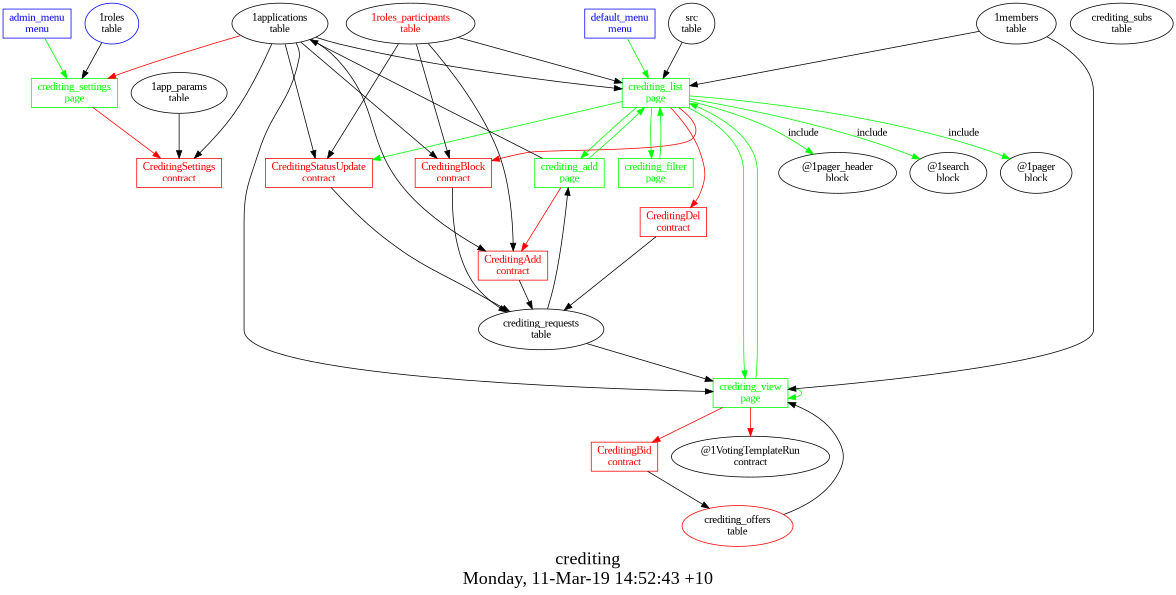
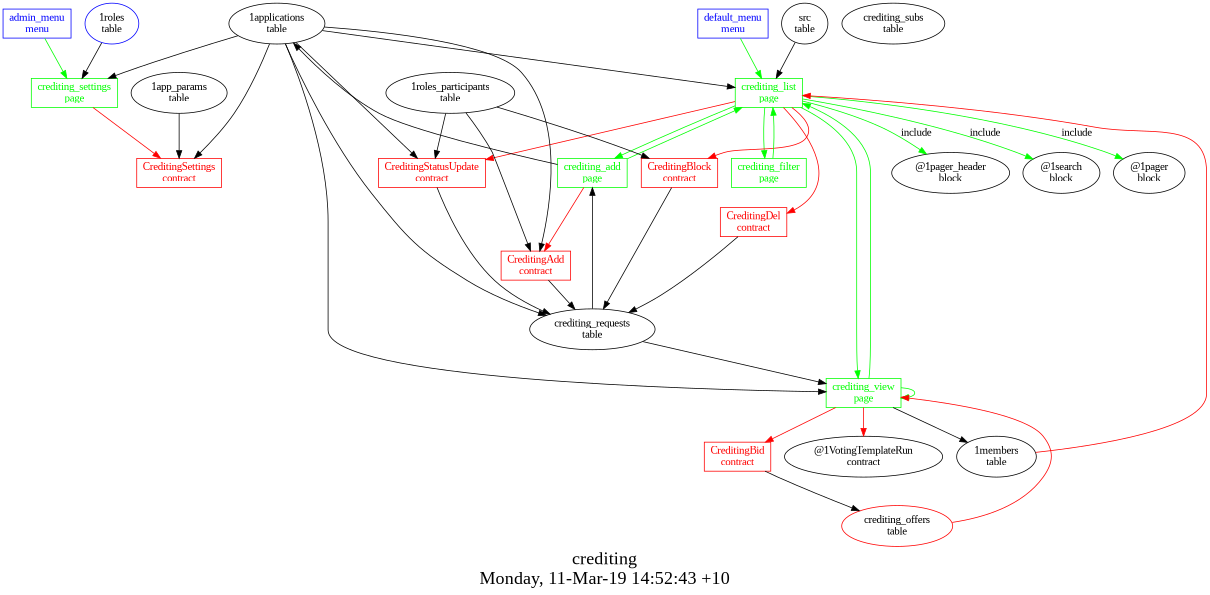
  digraph {
    fontname="Liberation Serif"
    fontsize=24
    label="сrediting\nMonday, 11-Mar-19 14:52:43 +10"
    nojustify=true
    ordering=out
    rankdir=TB
    node [fontname="Liberation Serif"]
    edge [fontname="Liberation Serif"]
    "admin_menu\nmenu" [color=blue fontcolor=blue group=menus shape=record]
    "crediting_settings\npage" [color=green fontcolor=green group=pages shape=record]
    "CreditingSettings\ncontract" [color=red fontcolor=red group=contracts shape=record]
    "default_menu\nmenu" [color=blue fontcolor=blue group=menus shape=record]
    "crediting_list\npage" [color=green fontcolor=green group=pages shape=record]
    "crediting_add\npage" [color=green fontcolor=green group=pages shape=record]
    "crediting_filter\npage" [color=green fontcolor=green group=pages shape=record]
    "CreditingStatusUpdate\ncontract" [color=red fontcolor=red group=contracts shape=record]
    "CreditingDel\ncontract" [color=red fontcolor=red group=contracts shape=record]
    "CreditingBlock\ncontract" [color=red fontcolor=red group=contracts shape=record]
    "crediting_view\npage" [color=green fontcolor=green group=pages shape=record]
    "@1pager_header\nblock"
    "@1search\nblock"
    "@1pager\nblock"
    "CreditingAdd\ncontract" [color=red fontcolor=red group=contracts shape=record]
    "1applications\ntable"
    "crediting_requests\ntable" [group=tables]
    "CreditingBid\ncontract" [color=red fontcolor=red group=contracts shape=record]
    "@1VotingTemplateRun\ncontract"
-   "1roles_participants\ntable" [fontcolor=red]
+   "1roles_participants\ntable"
    "src\ntable"
    "1members\ntable"
    "crediting_offers\ntable" [color=red group=tables]
    "1roles\ntable" [color=blue]
    "1app_params\ntable"
    "crediting_subs\ntable" [group=tables]
    "admin_menu\nmenu" -> "crediting_settings\npage" [color=green]
    "crediting_settings\npage" -> "CreditingSettings\ncontract" [color=red]
    "default_menu\nmenu" -> "crediting_list\npage" [color=green]
    "crediting_list\npage" -> "crediting_add\npage" [color=green]
    "crediting_list\npage" -> "crediting_filter\npage" [color=green]
-   "crediting_list\npage" -> "CreditingStatusUpdate\ncontract" [color=green]
+   "crediting_list\npage" -> "CreditingStatusUpdate\ncontract" [color=red]
    "crediting_list\npage" -> "CreditingDel\ncontract" [color=red]
    "crediting_list\npage" -> "CreditingBlock\ncontract" [color=red]
    "crediting_list\npage" -> "crediting_view\npage" [color=green]
    "crediting_list\npage" -> "@1pager_header\nblock" [color=green label=include]
    "crediting_list\npage" -> "@1search\nblock" [color=green label=include]
    "crediting_list\npage" -> "@1pager\nblock" [color=green label=include]
    "crediting_add\npage" -> "crediting_list\npage" [color=green]
    "crediting_add\npage" -> "CreditingAdd\ncontract" [color=red]
    "crediting_add\npage" -> "1applications\ntable"
    "crediting_filter\npage" -> "crediting_list\npage" [color=green]
    "CreditingStatusUpdate\ncontract" -> "crediting_requests\ntable"
    "CreditingDel\ncontract" -> "crediting_requests\ntable"
    "CreditingBlock\ncontract" -> "crediting_requests\ntable"
    "crediting_view\npage" -> "crediting_list\npage" [color=green]
    "crediting_view\npage" -> "crediting_view\npage" [color=green]
    "crediting_view\npage" -> "CreditingBid\ncontract" [color=red]
    "crediting_view\npage" -> "@1VotingTemplateRun\ncontract" [color=red]
    "CreditingAdd\ncontract" -> "crediting_requests\ntable"
-   "1applications\ntable" -> "crediting_settings\npage" [color=red]
+   "1applications\ntable" -> "crediting_settings\npage"
    "1applications\ntable" -> "CreditingSettings\ncontract"
    "1applications\ntable" -> "crediting_list\npage"
    "1applications\ntable" -> "CreditingStatusUpdate\ncontract"
-   "1applications\ntable" -> "CreditingBlock\ncontract"
+   "1applications\ntable" -> "crediting_requests\ntable"
    "1applications\ntable" -> "crediting_view\npage"
    "1applications\ntable" -> "CreditingAdd\ncontract"
    "crediting_requests\ntable" -> "crediting_add\npage"
    "crediting_requests\ntable" -> "crediting_view\npage"
    "CreditingBid\ncontract" -> "crediting_offers\ntable"
-   "1roles_participants\ntable" -> "crediting_list\npage"
    "1roles_participants\ntable" -> "CreditingStatusUpdate\ncontract"
    "1roles_participants\ntable" -> "CreditingBlock\ncontract"
    "1roles_participants\ntable" -> "CreditingAdd\ncontract"
    "src\ntable" -> "crediting_list\npage"
-   "1members\ntable" -> "crediting_list\npage"
-   "1members\ntable" -> "crediting_view\npage"
-   "crediting_offers\ntable" -> "crediting_view\npage"
+   "1members\ntable" -> "crediting_list\npage" [color=red]
+   "crediting_view\npage" -> "1members\ntable"
+   "crediting_offers\ntable" -> "crediting_view\npage" [color=red]
    "1roles\ntable" -> "crediting_settings\npage"
    "1app_params\ntable" -> "CreditingSettings\ncontract"
  }
